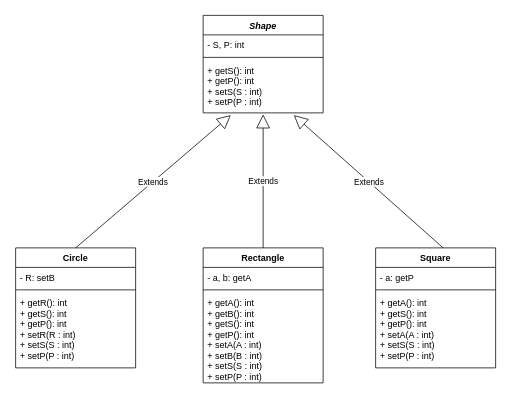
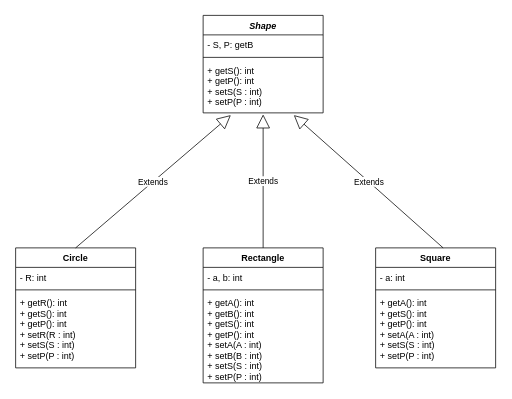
  <mxCell id="0" />
  <mxCell id="1" parent="0" />
  <mxCell id="2" value="Shape" style="swimlane;fontStyle=3;align=center;verticalAlign=top;childLayout=stackLayout;horizontal=1;startSize=26;horizontalStack=0;resizeParent=1;resizeParentMax=0;resizeLast=0;collapsible=1;marginBottom=0;" vertex="1" parent="1"><mxGeometry x="270" y="20" width="160" height="130" as="geometry" /></mxCell>
- <mxCell id="3" value="- S, P: int" style="text;strokeColor=none;fillColor=none;align=left;verticalAlign=top;spacingLeft=4;spacingRight=4;overflow=hidden;rotatable=0;points=[[0,0.5],[1,0.5]];portConstraint=eastwest;" vertex="1" parent="2"><mxGeometry y="26" width="160" height="26" as="geometry" /></mxCell>
+ <mxCell id="3" value="- S, P: getB" style="text;strokeColor=none;fillColor=none;align=left;verticalAlign=top;spacingLeft=4;spacingRight=4;overflow=hidden;rotatable=0;points=[[0,0.5],[1,0.5]];portConstraint=eastwest;" vertex="1" parent="2"><mxGeometry y="26" width="160" height="26" as="geometry" /></mxCell>
  <mxCell id="4" value="" style="line;strokeWidth=1;fillColor=none;align=left;verticalAlign=middle;spacingTop=-1;spacingLeft=3;spacingRight=3;rotatable=0;labelPosition=right;points=[];portConstraint=eastwest;" vertex="1" parent="2"><mxGeometry y="52" width="160" height="8" as="geometry" /></mxCell>
  <mxCell id="5" value="+ getS(): int&#10;+ getP(): int&#10;+ setS(S : int)&#10;+ setP(P : int)" style="text;strokeColor=none;fillColor=none;align=left;verticalAlign=top;spacingLeft=4;spacingRight=4;overflow=hidden;rotatable=0;points=[[0,0.5],[1,0.5]];portConstraint=eastwest;" vertex="1" parent="2"><mxGeometry y="60" width="160" height="70" as="geometry" /></mxCell>
  <mxCell id="6" value="Circle" style="swimlane;fontStyle=1;align=center;verticalAlign=top;childLayout=stackLayout;horizontal=1;startSize=26;horizontalStack=0;resizeParent=1;resizeParentMax=0;resizeLast=0;collapsible=1;marginBottom=0;" vertex="1" parent="1"><mxGeometry x="20" y="330" width="160" height="160" as="geometry" /></mxCell>
- <mxCell id="7" value="- R: setB" style="text;strokeColor=none;fillColor=none;align=left;verticalAlign=top;spacingLeft=4;spacingRight=4;overflow=hidden;rotatable=0;points=[[0,0.5],[1,0.5]];portConstraint=eastwest;" vertex="1" parent="6"><mxGeometry y="26" width="160" height="26" as="geometry" /></mxCell>
+ <mxCell id="7" value="- R: int" style="text;strokeColor=none;fillColor=none;align=left;verticalAlign=top;spacingLeft=4;spacingRight=4;overflow=hidden;rotatable=0;points=[[0,0.5],[1,0.5]];portConstraint=eastwest;" vertex="1" parent="6"><mxGeometry y="26" width="160" height="26" as="geometry" /></mxCell>
  <mxCell id="8" value="" style="line;strokeWidth=1;fillColor=none;align=left;verticalAlign=middle;spacingTop=-1;spacingLeft=3;spacingRight=3;rotatable=0;labelPosition=right;points=[];portConstraint=eastwest;" vertex="1" parent="6"><mxGeometry y="52" width="160" height="8" as="geometry" /></mxCell>
  <mxCell id="9" value="+ getR(): int&#10;+ getS(): int&#10;+ getP(): int&#10;+ setR(R : int)&#10;+ setS(S : int)&#10;+ setP(P : int)" style="text;strokeColor=none;fillColor=none;align=left;verticalAlign=top;spacingLeft=4;spacingRight=4;overflow=hidden;rotatable=0;points=[[0,0.5],[1,0.5]];portConstraint=eastwest;" vertex="1" parent="6"><mxGeometry y="60" width="160" height="100" as="geometry" /></mxCell>
  <mxCell id="10" value="Square" style="swimlane;fontStyle=1;align=center;verticalAlign=top;childLayout=stackLayout;horizontal=1;startSize=26;horizontalStack=0;resizeParent=1;resizeParentMax=0;resizeLast=0;collapsible=1;marginBottom=0;" vertex="1" parent="1"><mxGeometry x="500" y="330" width="160" height="160" as="geometry" /></mxCell>
- <mxCell id="11" value="- a: getP" style="text;strokeColor=none;fillColor=none;align=left;verticalAlign=top;spacingLeft=4;spacingRight=4;overflow=hidden;rotatable=0;points=[[0,0.5],[1,0.5]];portConstraint=eastwest;" vertex="1" parent="10"><mxGeometry y="26" width="160" height="26" as="geometry" /></mxCell>
+ <mxCell id="11" value="- a: int" style="text;strokeColor=none;fillColor=none;align=left;verticalAlign=top;spacingLeft=4;spacingRight=4;overflow=hidden;rotatable=0;points=[[0,0.5],[1,0.5]];portConstraint=eastwest;" vertex="1" parent="10"><mxGeometry y="26" width="160" height="26" as="geometry" /></mxCell>
  <mxCell id="12" value="" style="line;strokeWidth=1;fillColor=none;align=left;verticalAlign=middle;spacingTop=-1;spacingLeft=3;spacingRight=3;rotatable=0;labelPosition=right;points=[];portConstraint=eastwest;" vertex="1" parent="10"><mxGeometry y="52" width="160" height="8" as="geometry" /></mxCell>
  <mxCell id="13" value="+ getA(): int&#10;+ getS(): int&#10;+ getP(): int&#10;+ setA(A : int)&#10;+ setS(S : int)&#10;+ setP(P : int)" style="text;strokeColor=none;fillColor=none;align=left;verticalAlign=top;spacingLeft=4;spacingRight=4;overflow=hidden;rotatable=0;points=[[0,0.5],[1,0.5]];portConstraint=eastwest;" vertex="1" parent="10"><mxGeometry y="60" width="160" height="100" as="geometry" /></mxCell>
  <mxCell id="14" value="Extends" style="endArrow=block;endSize=16;endFill=0;html=1;entryX=0.231;entryY=1.043;entryDx=0;entryDy=0;entryPerimeter=0;exitX=0.5;exitY=0;exitDx=0;exitDy=0;" edge="1" parent="1" source="6" target="5"><mxGeometry width="160" relative="1" as="geometry"><mxPoint x="240" y="270" as="sourcePoint" /><mxPoint x="400" y="270" as="targetPoint" /></mxGeometry></mxCell>
  <mxCell id="15" value="Extends" style="endArrow=block;endSize=16;endFill=0;html=1;entryX=0.5;entryY=1.029;entryDx=0;entryDy=0;entryPerimeter=0;exitX=0.5;exitY=0;exitDx=0;exitDy=0;" edge="1" parent="1" source="16" target="5"><mxGeometry width="160" relative="1" as="geometry"><mxPoint x="240" y="270" as="sourcePoint" /><mxPoint x="400" y="270" as="targetPoint" /></mxGeometry></mxCell>
  <mxCell id="16" value="Rectangle" style="swimlane;fontStyle=1;align=center;verticalAlign=top;childLayout=stackLayout;horizontal=1;startSize=26;horizontalStack=0;resizeParent=1;resizeParentMax=0;resizeLast=0;collapsible=1;marginBottom=0;" vertex="1" parent="1"><mxGeometry x="270" y="330" width="160" height="180" as="geometry" /></mxCell>
- <mxCell id="17" value="- a, b: getA" style="text;strokeColor=none;fillColor=none;align=left;verticalAlign=top;spacingLeft=4;spacingRight=4;overflow=hidden;rotatable=0;points=[[0,0.5],[1,0.5]];portConstraint=eastwest;" vertex="1" parent="16"><mxGeometry y="26" width="160" height="26" as="geometry" /></mxCell>
+ <mxCell id="17" value="- a, b: int" style="text;strokeColor=none;fillColor=none;align=left;verticalAlign=top;spacingLeft=4;spacingRight=4;overflow=hidden;rotatable=0;points=[[0,0.5],[1,0.5]];portConstraint=eastwest;" vertex="1" parent="16"><mxGeometry y="26" width="160" height="26" as="geometry" /></mxCell>
  <mxCell id="18" value="" style="line;strokeWidth=1;fillColor=none;align=left;verticalAlign=middle;spacingTop=-1;spacingLeft=3;spacingRight=3;rotatable=0;labelPosition=right;points=[];portConstraint=eastwest;" vertex="1" parent="16"><mxGeometry y="52" width="160" height="8" as="geometry" /></mxCell>
  <mxCell id="19" value="+ getA(): int&#10;+ getB(): int&#10;+ getS(): int&#10;+ getP(): int&#10;+ setA(A : int)&#10;+ setB(B : int)&#10;+ setS(S : int)&#10;+ setP(P : int)" style="text;strokeColor=none;fillColor=none;align=left;verticalAlign=top;spacingLeft=4;spacingRight=4;overflow=hidden;rotatable=0;points=[[0,0.5],[1,0.5]];portConstraint=eastwest;" vertex="1" parent="16"><mxGeometry y="60" width="160" height="120" as="geometry" /></mxCell>
  <mxCell id="20" value="Extends" style="endArrow=block;endSize=16;endFill=0;html=1;entryX=0.756;entryY=1.043;entryDx=0;entryDy=0;entryPerimeter=0;exitX=0.5;exitY=0;exitDx=0;exitDy=0;" edge="1" parent="1" target="5"><mxGeometry width="160" relative="1" as="geometry"><mxPoint x="590" y="330" as="sourcePoint" /><mxPoint x="590" y="152.03" as="targetPoint" /></mxGeometry></mxCell>
